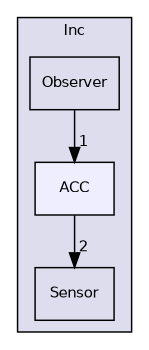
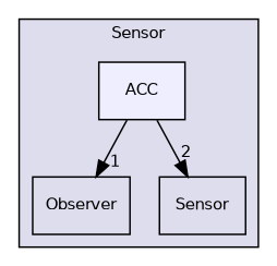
  digraph {
    compound=true
    node [fontname=Helvetica fontsize=10 shape=box]
    edge [labeldistance=1.5 labelfontname=Helvetica labelfontsize=10]
    n1 [label=Observer]
    n2 [label=Sensor]
    n3 [fillcolor="#eeeeff" label=ACC pencolor=black style=filled]
    subgraph cluster_1 {
      bgcolor="#ddddee"
      fontname=Helvetica
      fontsize=10
-     label=Inc
+     label=Sensor
      pencolor=black
      n1
      n2
      n3
    }
-   n1 -> n3 [headlabel=1]
+   n3 -> n1 [headlabel=1]
    n3 -> n2 [headlabel=2]
  }
